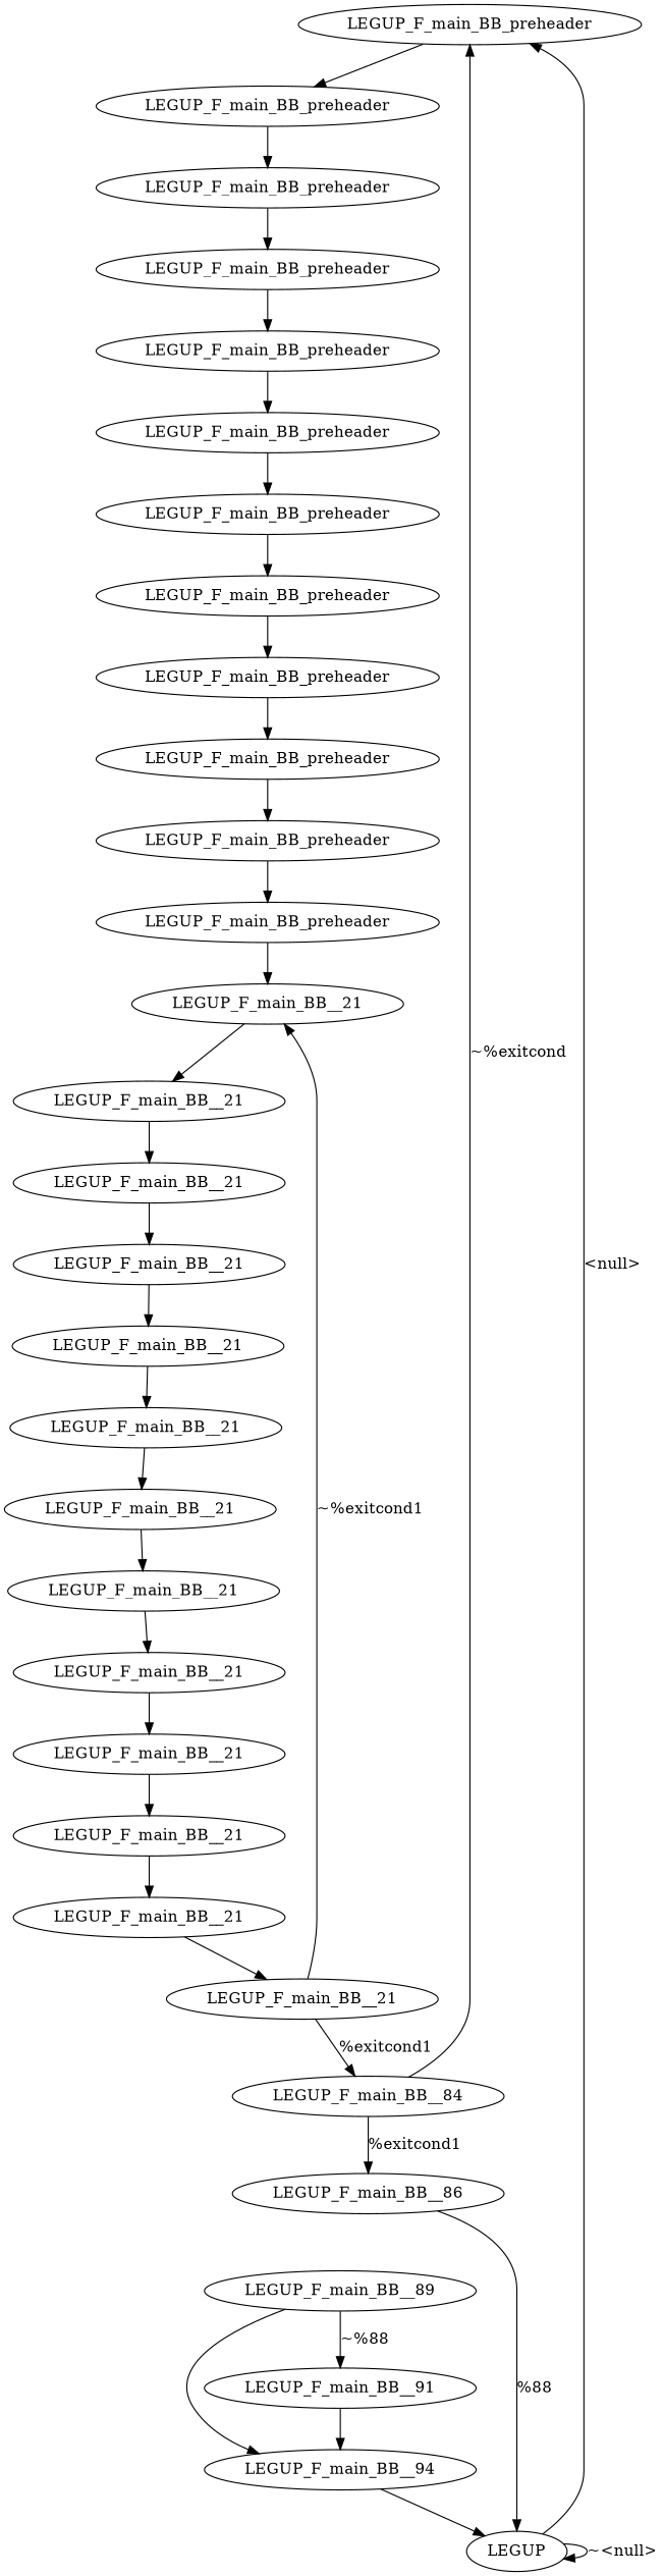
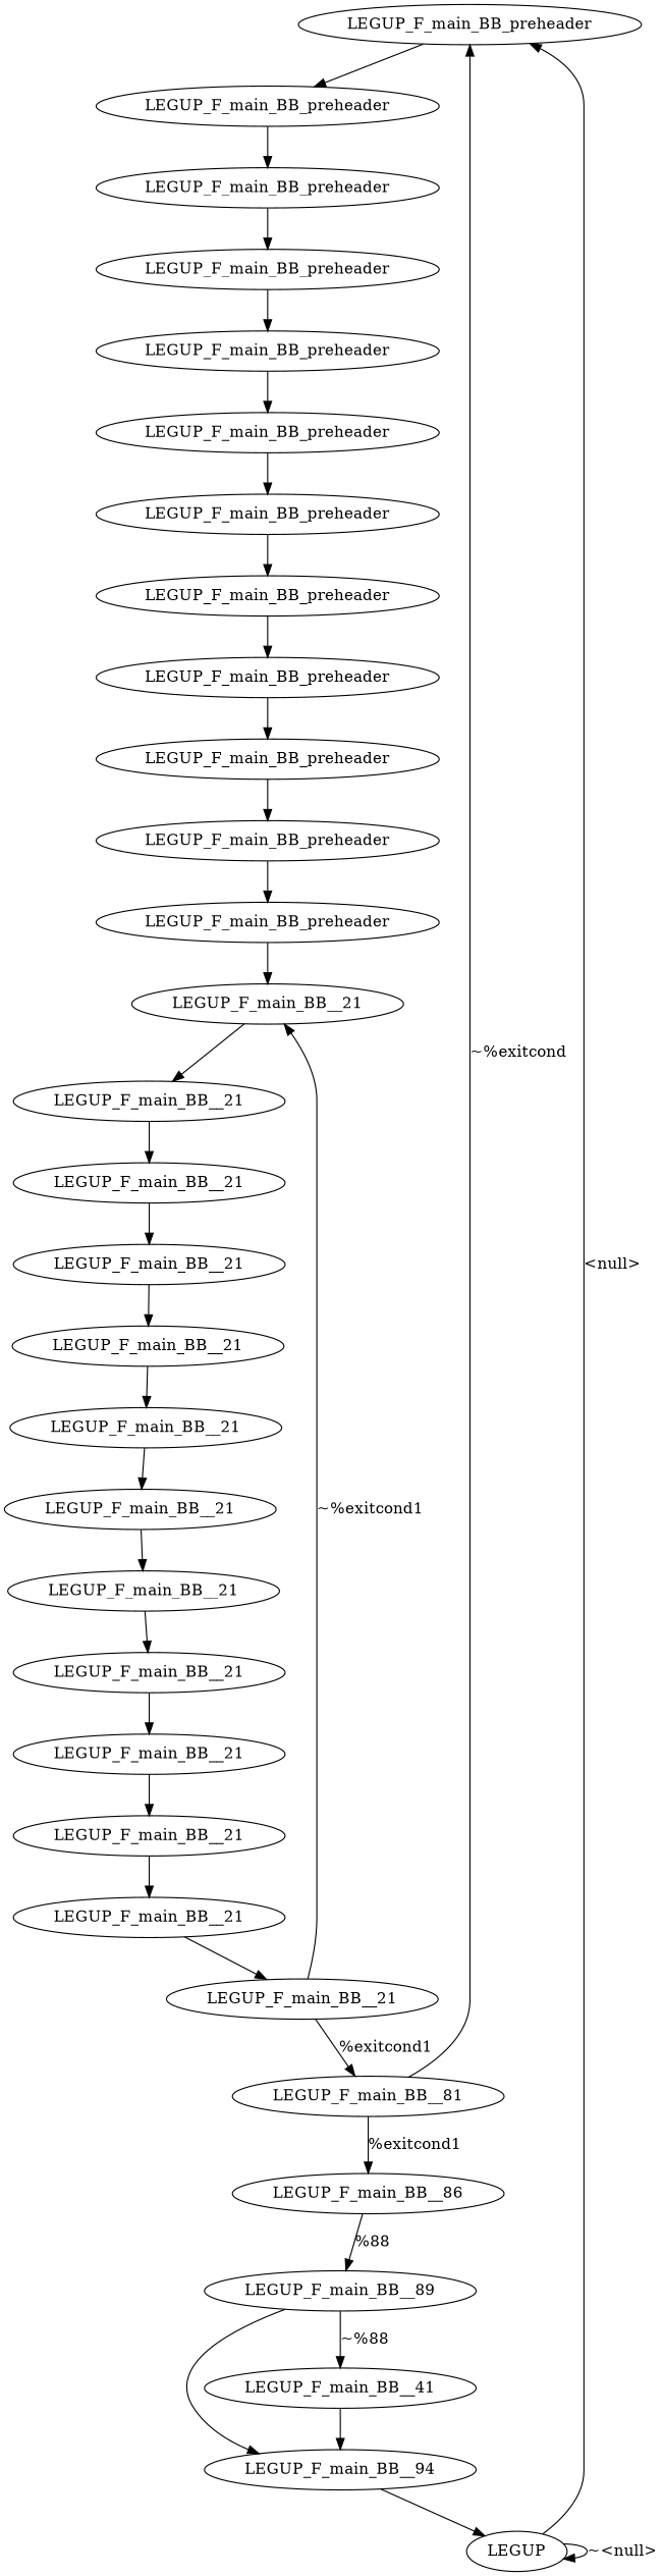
  digraph {
    n1 [label=LEGUP_F_main_BB_preheader]
    n2 [label=LEGUP_F_main_BB_preheader]
    n3 [label=LEGUP_F_main_BB_preheader]
    n4 [label=LEGUP]
    n5 [label=LEGUP_F_main_BB_preheader]
    n6 [label=LEGUP_F_main_BB_preheader]
    n7 [label=LEGUP_F_main_BB_preheader]
    n8 [label=LEGUP_F_main_BB_preheader]
    n9 [label=LEGUP_F_main_BB_preheader]
    n10 [label=LEGUP_F_main_BB_preheader]
    n11 [label=LEGUP_F_main_BB_preheader]
    n12 [label=LEGUP_F_main_BB_preheader]
    n13 [label=LEGUP_F_main_BB_preheader]
    n14 [label=LEGUP_F_main_BB__21]
    n15 [label=LEGUP_F_main_BB__21]
    n16 [label=LEGUP_F_main_BB__21]
    n17 [label=LEGUP_F_main_BB__21]
    n18 [label=LEGUP_F_main_BB__21]
    n19 [label=LEGUP_F_main_BB__21]
    n20 [label=LEGUP_F_main_BB__21]
    n21 [label=LEGUP_F_main_BB__21]
    n22 [label=LEGUP_F_main_BB__21]
    n23 [label=LEGUP_F_main_BB__21]
    n24 [label=LEGUP_F_main_BB__21]
    n25 [label=LEGUP_F_main_BB__21]
    n26 [label=LEGUP_F_main_BB__21]
-   n27 [label=LEGUP_F_main_BB__84]
+   n27 [label=LEGUP_F_main_BB__81]
    n28 [label=LEGUP_F_main_BB__86]
    n29 [label=LEGUP_F_main_BB__89]
-   n30 [label=LEGUP_F_main_BB__91]
+   n30 [label=LEGUP_F_main_BB__41]
    n31 [label=LEGUP_F_main_BB__94]
    n1 -> n2
    n2 -> n3
    n3 -> n5
    n4 -> n1 [label="<null>"]
    n4 -> n4 [label="~<null>"]
    n5 -> n6
    n6 -> n7
    n7 -> n8
    n8 -> n9
    n9 -> n10
    n10 -> n11
    n11 -> n12
    n12 -> n13
    n13 -> n14
    n14 -> n15
    n15 -> n16
    n16 -> n17
    n17 -> n18
    n18 -> n19
    n19 -> n20
    n20 -> n21
    n21 -> n22
    n22 -> n23
    n23 -> n24
    n24 -> n25
    n25 -> n26
    n26 -> n14 [label="~%exitcond1"]
    n26 -> n27 [label="%exitcond1"]
    n27 -> n1 [label="~%exitcond"]
    n27 -> n28 [label="%exitcond1"]
-   n28 -> n4 [label="%88"]
+   n28 -> n29 [label="%88"]
    n29 -> n30 [label="~%88"]
    n29 -> n31
    n30 -> n31
    n31 -> n4
  }
